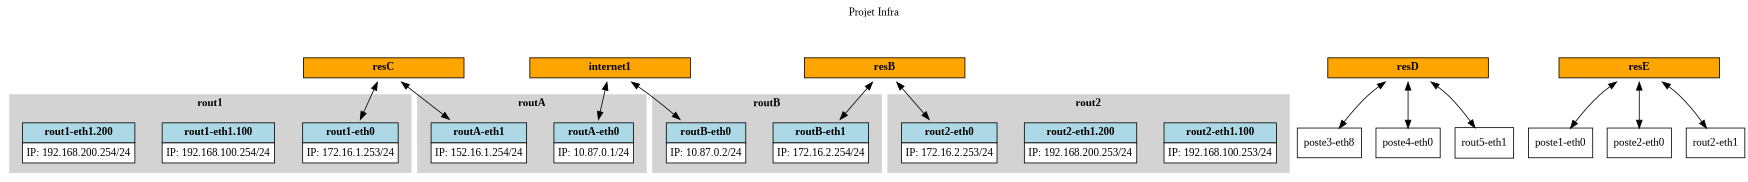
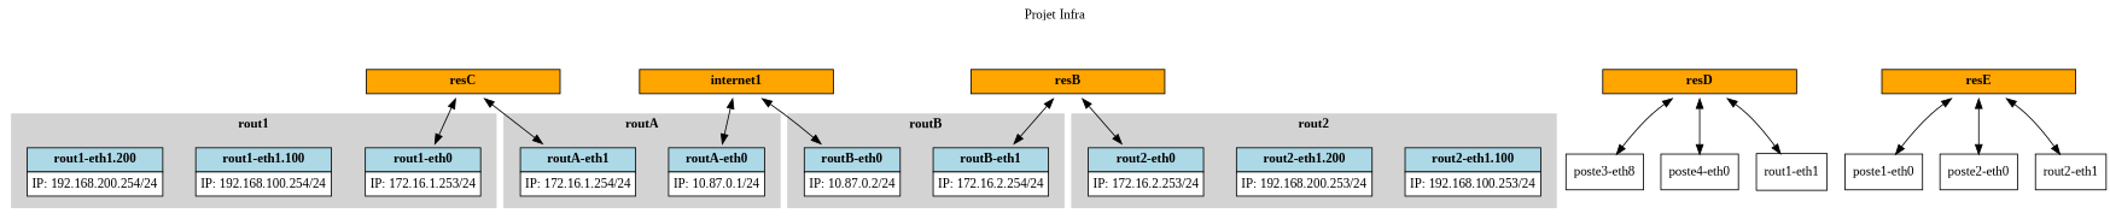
  digraph {
    fontname="Liberation Serif"
    label="Projet Infra"
    labelloc=top
    node [fontname="Liberation Serif" shape=none]
    edge [dir=both fontname="Liberation Serif"]
    n1 [label=<             <table border="0" cellborder="1" cellspacing="0" cellpadding="4">                 <tr><td bgcolor="lightblue"><b>routA-eth0</b></td></tr>                 <tr><td bgcolor="white" align="left">IP: 10.87.0.1/24</td></tr>             </table>         >]
-   n2 [label=<             <table border="0" cellborder="1" cellspacing="0" cellpadding="4">                 <tr><td bgcolor="lightblue"><b>routA-eth1</b></td></tr>                 <tr><td bgcolor="white" align="left">IP: 152.16.1.254/24</td></tr>             </table>         >]
+   n2 [label=<             <table border="0" cellborder="1" cellspacing="0" cellpadding="4">                 <tr><td bgcolor="lightblue"><b>routA-eth1</b></td></tr>                 <tr><td bgcolor="white" align="left">IP: 172.16.1.254/24</td></tr>             </table>         >]
    n3 [label=<             <table border="0" cellborder="1" cellspacing="0" cellpadding="4">                 <tr><td bgcolor="lightblue"><b>routB-eth0</b></td></tr>                 <tr><td bgcolor="white" align="left">IP: 10.87.0.2/24</td></tr>             </table>         >]
    n4 [label=<             <table border="0" cellborder="1" cellspacing="0" cellpadding="4">                 <tr><td bgcolor="lightblue"><b>routB-eth1</b></td></tr>                 <tr><td bgcolor="white" align="left">IP: 172.16.2.254/24</td></tr>             </table>         >]
    n5 [label=<             <table border="0" cellborder="1" cellspacing="0" cellpadding="4">                 <tr><td width="200px" bgcolor="orange"><b>resC</b></td></tr>             </table>         >]
    n6 [label=<               <table border="0" cellborder="1" cellspacing="0" cellpadding="4">                   <tr><td width="200px" bgcolor="orange"><b>resD</b></td></tr>               </table>           >]
    n7 [label=<             <table border="0" cellborder="1" cellspacing="0" cellpadding="4">                 <tr><td width="200px" bgcolor="orange"><b>resB</b></td></tr>             </table>         >]
    n8 [label=<             <table border="0" cellborder="1" cellspacing="0" cellpadding="4">                 <tr><td width="200px" bgcolor="orange"><b>internet1</b></td></tr>             </table>         >]
    n9 [label=<           <table border="0" cellborder="1" cellspacing="0" cellpadding="4">               <tr><td bgcolor="lightblue"><b>rout1-eth0</b></td></tr>               <tr><td bgcolor="white" align="left">IP: 172.16.1.253/24</td></tr>           </table>       >]
    n10 [label=<           <table border="0" cellborder="1" cellspacing="0" cellpadding="4">               <tr><td bgcolor="lightblue"><b>rout1-eth1.100</b></td></tr>               <tr><td bgcolor="white" align="left">IP: 192.168.100.254/24</td></tr>           </table>       >]
    n11 [label=<           <table border="0" cellborder="1" cellspacing="0" cellpadding="4">               <tr><td bgcolor="lightblue"><b>rout1-eth1.200</b></td></tr>               <tr><td bgcolor="white" align="left">IP: 192.168.200.254/24</td></tr>           </table>       >]
    n12 [label=<                 <table border="0" cellborder="1" cellspacing="0" cellpadding="4">                     <tr><td bgcolor="lightblue"><b>rout2-eth1.100</b></td></tr>                     <tr><td bgcolor="white" align="left">IP: 192.168.100.253/24</td></tr>                 </table>             >]
    n13 [label=<                 <table border="0" cellborder="1" cellspacing="0" cellpadding="4">                     <tr><td bgcolor="lightblue"><b>rout2-eth1.200</b></td></tr>                     <tr><td bgcolor="white" align="left">IP: 192.168.200.253/24</td></tr>                 </table>             >]
    n14 [label=<                 <table border="0" cellborder="1" cellspacing="0" cellpadding="4">                     <tr><td bgcolor="lightblue"><b>rout2-eth0</b></td></tr>                     <tr><td bgcolor="white" align="left">IP: 172.16.2.253/24</td></tr>                 </table>             >]
    n15 [label=<                   <table border="0" cellborder="1" cellspacing="0" cellpadding="4">                       <tr><td width="200px" bgcolor="orange"><b>resE</b></td></tr>                   </table>               >]
    n16 [label="poste3-eth8" shape=record]
    "poste4-eth0" [shape=record]
-   "rout1-eth1" [shape=record label="rout5-eth1"]
+   "rout1-eth1" [shape=record]
    "poste1-eth0" [shape=record]
    "poste2-eth0" [shape=record]
    "rout2-eth1" [shape=record]
    subgraph cluster_1 {
      color=lightgrey
      label=< <FONT POINT-SIZE="14"> <B> routA </B> </FONT> >
      style=filled
      n1
      n2
    }
    subgraph cluster_2 {
      color=lightgrey
      label=< <FONT POINT-SIZE="14"> <B> routB </B> </FONT> >
      style=filled
      n3
      n4
    }
    subgraph cluster_3 {
      color=none
      label=""
      n5
    }
    subgraph cluster_4 {
      color=none
      label=""
      n6
    }
    subgraph cluster_5 {
      color=none
      label=""
      n7
    }
    subgraph cluster_6 {
      color=none
      label=""
      n8
    }
    subgraph cluster_7 {
      color=lightgrey
      label=< <FONT POINT-SIZE="14"> <B> rout1 </B> </FONT> >
      style=filled
      n9
      n10
      n11
    }
    subgraph cluster_8 {
      color=lightgrey
      label=< <FONT POINT-SIZE="14"> <B> rout2 </B> </FONT> >
      style=filled
      n12
      n13
      n14
    }
    subgraph cluster_9 {
      color=none
      label=""
      n15
    }
    subgraph cluster_10 {
      color=lightgrey
      label=< <FONT POINT-SIZE="14"> <B> poste4 </B> </FONT> >
      style=filled
    }
    subgraph cluster_11 {
      color=lightgrey
      label=< <FONT POINT-SIZE="14"> <B> poste1 </B> </FONT> >
      style=filled
    }
    subgraph cluster_12 {
      color=lightgrey
      label=< <FONT POINT-SIZE="14"> <B> poste2 </B> </FONT> >
      style=filled
    }
    subgraph cluster_13 {
      color=lightgrey
      label=< <FONT POINT-SIZE="14"> <B> poste3 </B> </FONT> >
      style=filled
    }
    n5 -> n2
    n5 -> n9
    n6 -> n16
    n6 -> "poste4-eth0"
    n6 -> "rout1-eth1"
    n7 -> n4
    n7 -> n14
    n8 -> n1
    n8 -> n3
    n15 -> "poste1-eth0"
    n15 -> "poste2-eth0"
    n15 -> "rout2-eth1"
  }
